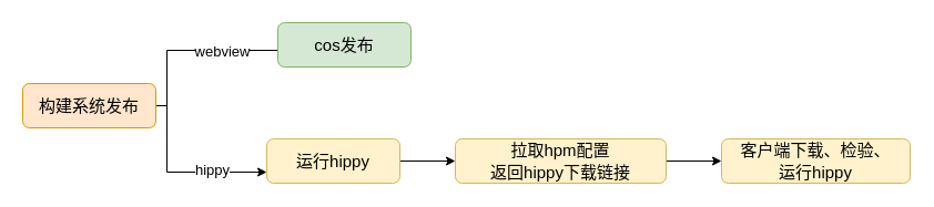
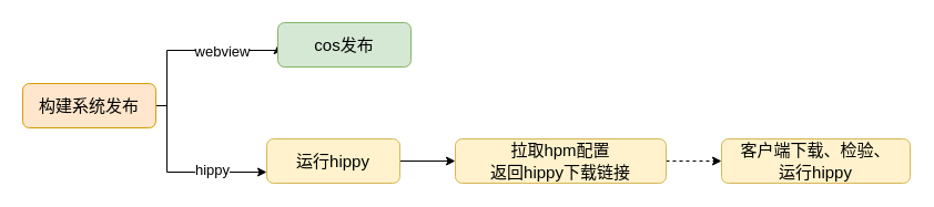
  <mxCell id="0" />
  <mxCell id="1" parent="0" />
- <mxCell id="2" style="edgeStyle=orthogonalEdgeStyle;rounded=0;orthogonalLoop=1;jettySize=auto;html=1;entryX=0;entryY=0.5;entryDx=0;entryDy=0;endArrow=none;" edge="1" parent="1" source="6" target="7"><mxGeometry relative="1" as="geometry"><Array as="points"><mxPoint x="150" y="95" /><mxPoint x="150" y="45" /></Array></mxGeometry></mxCell>
+ <mxCell id="2" style="edgeStyle=orthogonalEdgeStyle;rounded=0;orthogonalLoop=1;jettySize=auto;html=1;entryX=0;entryY=0.5;entryDx=0;entryDy=0;" edge="1" parent="1" source="6" target="7"><mxGeometry relative="1" as="geometry"><Array as="points"><mxPoint x="150" y="95" /><mxPoint x="150" y="45" /></Array></mxGeometry></mxCell>
  <mxCell id="3" value="&lt;font style=&quot;font-size: 13px;&quot;&gt;webview&lt;/font&gt;" style="edgeLabel;html=1;align=center;verticalAlign=middle;resizable=0;points=[];" vertex="1" connectable="0" parent="2"><mxGeometry x="-0.084" relative="1" as="geometry"><mxPoint x="33" as="offset" /></mxGeometry></mxCell>
  <mxCell id="4" style="edgeStyle=orthogonalEdgeStyle;rounded=0;orthogonalLoop=1;jettySize=auto;html=1;entryX=0;entryY=0.75;entryDx=0;entryDy=0;" edge="1" parent="1" source="6" target="9"><mxGeometry relative="1" as="geometry"><Array as="points"><mxPoint x="150" y="95" /><mxPoint x="150" y="155" /></Array></mxGeometry></mxCell>
  <mxCell id="5" value="&lt;font style=&quot;font-size: 13px;&quot;&gt;hippy&lt;/font&gt;" style="edgeLabel;html=1;align=center;verticalAlign=middle;resizable=0;points=[];" vertex="1" connectable="0" parent="4"><mxGeometry x="0.32" y="4" relative="1" as="geometry"><mxPoint x="4" y="1" as="offset" /></mxGeometry></mxCell>
  <mxCell id="6" value="&lt;font style=&quot;font-size: 15px;&quot;&gt;构建系统发布&lt;/font&gt;" style="rounded=1;whiteSpace=wrap;html=1;fontSize=12;glass=0;strokeWidth=1;shadow=0;fillColor=#ffe6cc;strokeColor=#d79b00;" parent="1" vertex="1"><mxGeometry x="20" y="75" width="120" height="40" as="geometry" /></mxCell>
  <mxCell id="7" value="&lt;font style=&quot;font-size: 15px;&quot;&gt;cos发布&lt;/font&gt;" style="rounded=1;whiteSpace=wrap;html=1;fontSize=12;glass=0;strokeWidth=1;shadow=0;fillColor=#d5e8d4;strokeColor=#82b366;" parent="1" vertex="1"><mxGeometry x="250" y="20" width="120" height="40" as="geometry" /></mxCell>
  <mxCell id="8" style="edgeStyle=orthogonalEdgeStyle;rounded=0;orthogonalLoop=1;jettySize=auto;html=1;" edge="1" parent="1" source="9" target="11"><mxGeometry relative="1" as="geometry" /></mxCell>
  <mxCell id="9" value="&lt;font style=&quot;font-size: 15px;&quot;&gt;运行hippy&lt;/font&gt;" style="rounded=1;whiteSpace=wrap;html=1;fontSize=16;glass=0;strokeWidth=1;shadow=0;fillColor=#fff2cc;strokeColor=#d6b656;" parent="1" vertex="1"><mxGeometry x="240" y="125" width="120" height="40" as="geometry" /></mxCell>
- <mxCell id="10" style="edgeStyle=orthogonalEdgeStyle;rounded=0;orthogonalLoop=1;jettySize=auto;html=1;entryX=0;entryY=0.5;entryDx=0;entryDy=0;" edge="1" parent="1" source="11" target="12"><mxGeometry relative="1" as="geometry" /></mxCell>
+ <mxCell id="10" style="edgeStyle=orthogonalEdgeStyle;rounded=0;orthogonalLoop=1;jettySize=auto;html=1;entryX=0;entryY=0.5;entryDx=0;entryDy=0;dashed=1;" edge="1" parent="1" source="11" target="12"><mxGeometry relative="1" as="geometry" /></mxCell>
  <mxCell id="11" value="&lt;font style=&quot;font-size: 15px;&quot;&gt;拉取hpm配置&lt;br style=&quot;&quot;&gt;返回hippy下载链接&lt;/font&gt;" style="rounded=1;whiteSpace=wrap;html=1;fontSize=16;glass=0;strokeWidth=1;shadow=0;fillColor=#fff2cc;strokeColor=#d6b656;" vertex="1" parent="1"><mxGeometry x="410" y="125" width="190" height="40" as="geometry" /></mxCell>
  <mxCell id="12" value="&lt;font style=&quot;font-size: 15px;&quot;&gt;&lt;font style=&quot;font-size: 15px;&quot;&gt;客户端下载、检验、&lt;br&gt;&lt;/font&gt;运行hippy&lt;/font&gt;" style="rounded=1;whiteSpace=wrap;html=1;fontSize=16;glass=0;strokeWidth=1;shadow=0;fillColor=#fff2cc;strokeColor=#d6b656;" vertex="1" parent="1"><mxGeometry x="650" y="125" width="170" height="40" as="geometry" /></mxCell>
